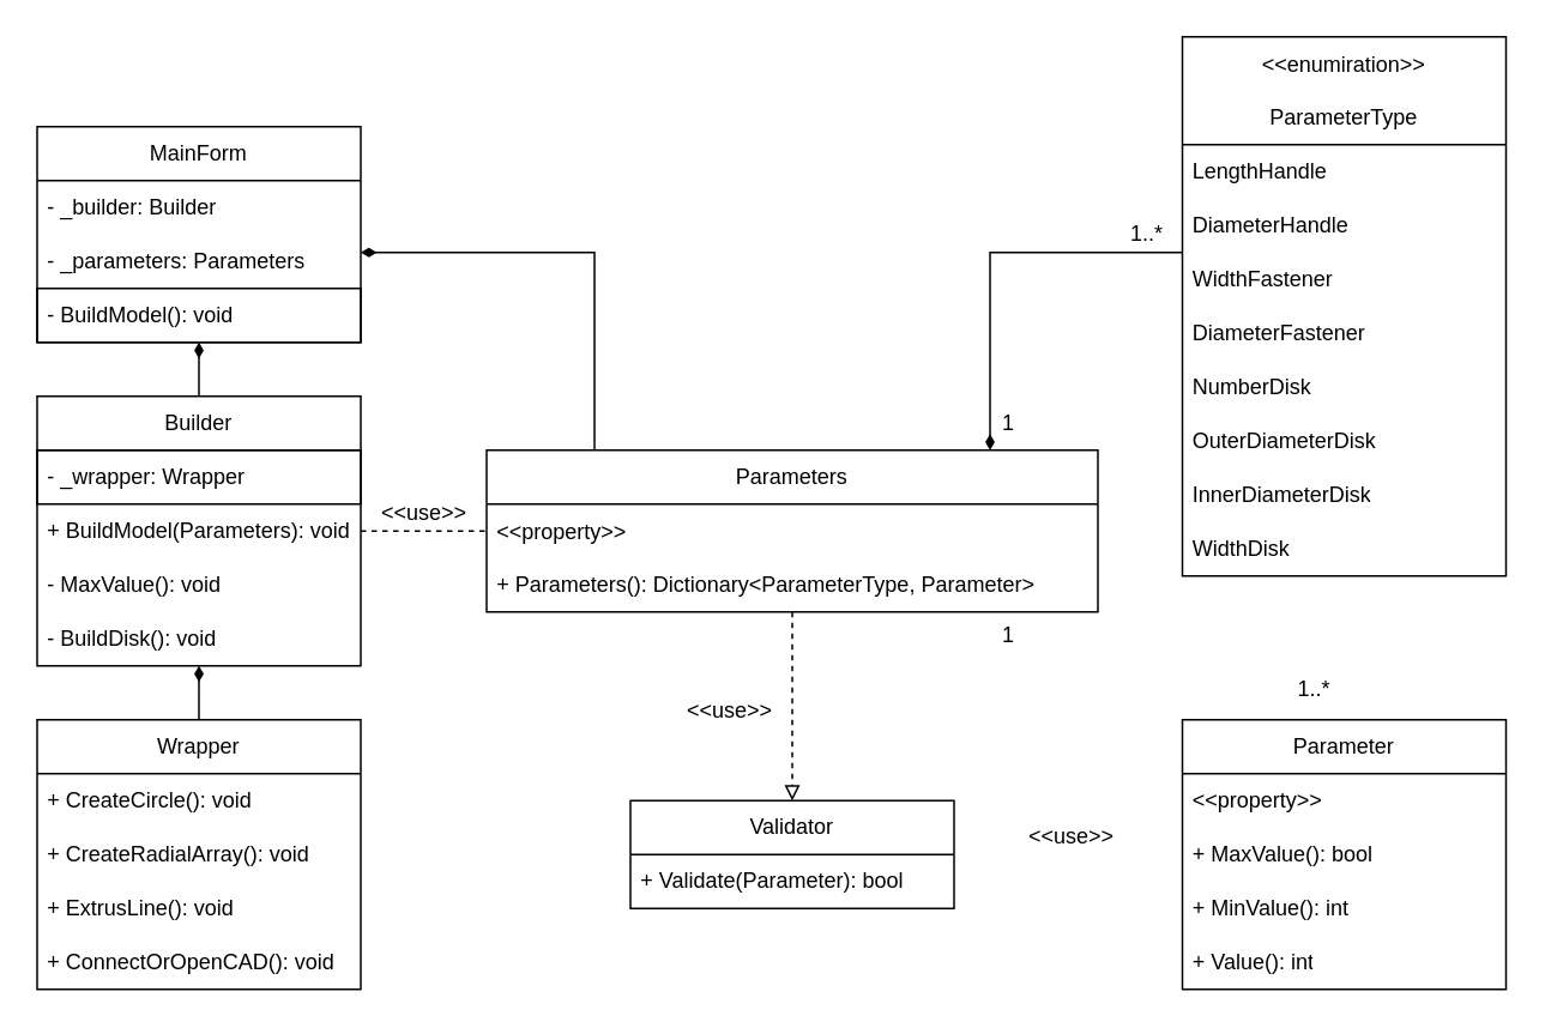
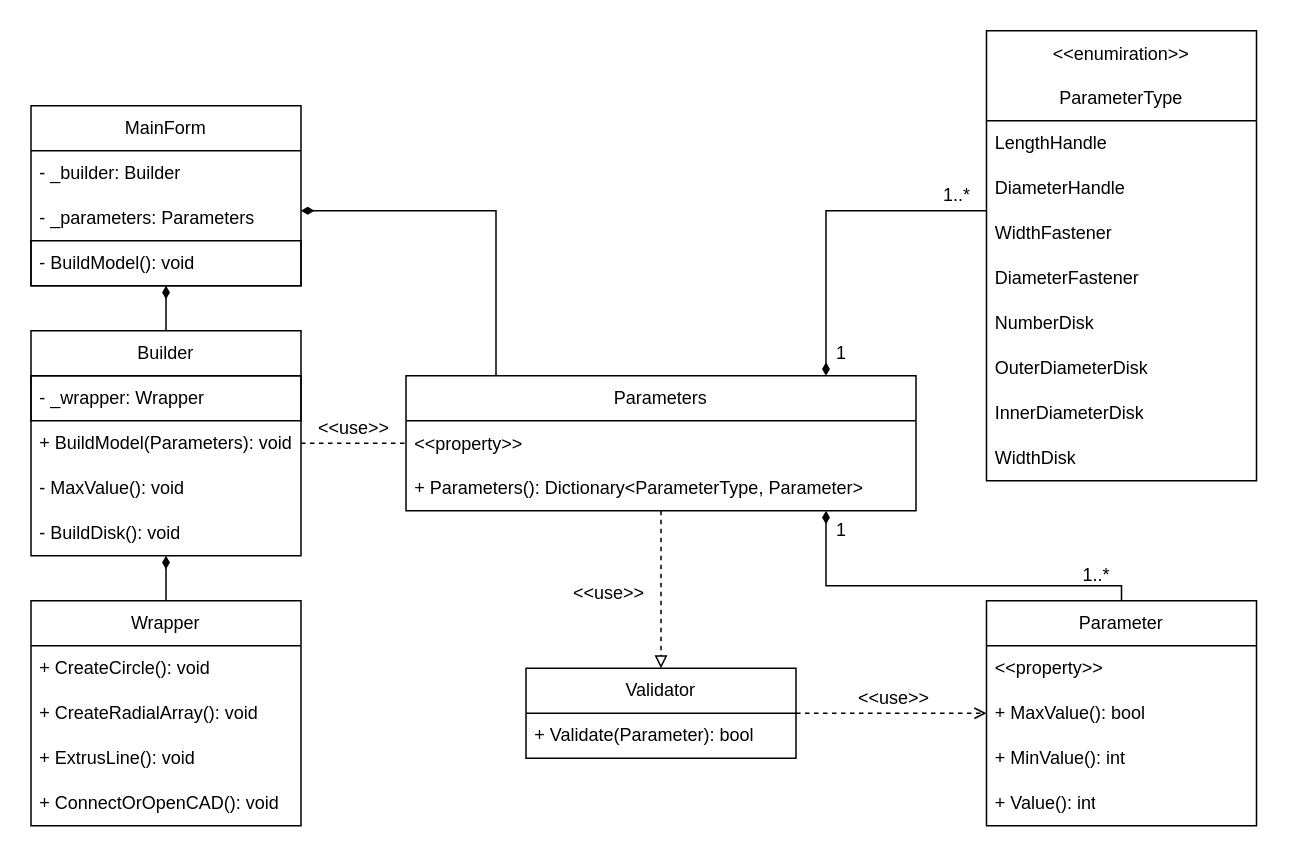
  <mxCell id="0" />
  <mxCell id="1" parent="0" />
  <mxCell id="2" value="MainForm" style="swimlane;fontStyle=0;childLayout=stackLayout;horizontal=1;startSize=30;horizontalStack=0;resizeParent=1;resizeParentMax=0;resizeLast=0;collapsible=1;marginBottom=0;whiteSpace=wrap;html=1;" parent="1" vertex="1"><mxGeometry x="20" y="70" width="180" height="120" as="geometry" /></mxCell>
  <mxCell id="3" value="- _builder: Builder" style="text;strokeColor=none;fillColor=none;align=left;verticalAlign=middle;spacingLeft=4;spacingRight=4;overflow=hidden;points=[[0,0.5],[1,0.5]];portConstraint=eastwest;rotatable=0;whiteSpace=wrap;html=1;" parent="2" vertex="1"><mxGeometry y="30" width="180" height="30" as="geometry" /></mxCell>
  <mxCell id="4" value="- _parameters: Parameters" style="text;strokeColor=none;fillColor=none;align=left;verticalAlign=middle;spacingLeft=4;spacingRight=4;overflow=hidden;points=[[0,0.5],[1,0.5]];portConstraint=eastwest;rotatable=0;whiteSpace=wrap;html=1;" parent="2" vertex="1"><mxGeometry y="60" width="180" height="30" as="geometry" /></mxCell>
  <mxCell id="5" value="- BuildModel(): void" style="text;strokeColor=default;fillColor=none;align=left;verticalAlign=middle;spacingLeft=4;spacingRight=4;overflow=hidden;points=[[0,0.5],[1,0.5]];portConstraint=eastwest;rotatable=0;whiteSpace=wrap;html=1;" parent="2" vertex="1"><mxGeometry y="90" width="180" height="30" as="geometry" /></mxCell>
  <mxCell id="6" style="edgeStyle=orthogonalEdgeStyle;rounded=0;orthogonalLoop=1;jettySize=auto;html=1;dashed=1;endArrow=none;endFill=0;" parent="1" source="8" target="21" edge="1"><mxGeometry relative="1" as="geometry" /></mxCell>
  <mxCell id="7" style="edgeStyle=orthogonalEdgeStyle;rounded=0;orthogonalLoop=1;jettySize=auto;html=1;endArrow=diamondThin;endFill=1;" parent="1" source="8" target="2" edge="1"><mxGeometry relative="1" as="geometry" /></mxCell>
  <mxCell id="8" value="Builder" style="swimlane;fontStyle=0;childLayout=stackLayout;horizontal=1;startSize=30;horizontalStack=0;resizeParent=1;resizeParentMax=0;resizeLast=0;collapsible=1;marginBottom=0;whiteSpace=wrap;html=1;" parent="1" vertex="1"><mxGeometry x="20" y="220" width="180" height="150" as="geometry" /></mxCell>
  <mxCell id="9" value="- _wrapper: Wrapper" style="text;strokeColor=default;fillColor=none;align=left;verticalAlign=middle;spacingLeft=4;spacingRight=4;overflow=hidden;points=[[0,0.5],[1,0.5]];portConstraint=eastwest;rotatable=0;whiteSpace=wrap;html=1;" parent="8" vertex="1"><mxGeometry y="30" width="180" height="30" as="geometry" /></mxCell>
  <mxCell id="10" value="+ BuildModel(Parameters): void" style="text;strokeColor=none;fillColor=none;align=left;verticalAlign=middle;spacingLeft=4;spacingRight=4;overflow=hidden;points=[[0,0.5],[1,0.5]];portConstraint=eastwest;rotatable=0;whiteSpace=wrap;html=1;" parent="8" vertex="1"><mxGeometry y="60" width="180" height="30" as="geometry" /></mxCell>
  <mxCell id="11" value="- MaxValue(): void" style="text;strokeColor=none;fillColor=none;align=left;verticalAlign=middle;spacingLeft=4;spacingRight=4;overflow=hidden;points=[[0,0.5],[1,0.5]];portConstraint=eastwest;rotatable=0;whiteSpace=wrap;html=1;" parent="8" vertex="1"><mxGeometry y="90" width="180" height="30" as="geometry" /></mxCell>
  <mxCell id="12" value="- BuildDisk(): void" style="text;strokeColor=none;fillColor=none;align=left;verticalAlign=middle;spacingLeft=4;spacingRight=4;overflow=hidden;points=[[0,0.5],[1,0.5]];portConstraint=eastwest;rotatable=0;whiteSpace=wrap;html=1;" parent="8" vertex="1"><mxGeometry y="120" width="180" height="30" as="geometry" /></mxCell>
  <mxCell id="13" style="edgeStyle=orthogonalEdgeStyle;rounded=0;orthogonalLoop=1;jettySize=auto;html=1;endArrow=diamondThin;endFill=1;" parent="1" source="14" target="8" edge="1"><mxGeometry relative="1" as="geometry" /></mxCell>
  <mxCell id="14" value="Wrapper" style="swimlane;fontStyle=0;childLayout=stackLayout;horizontal=1;startSize=30;horizontalStack=0;resizeParent=1;resizeParentMax=0;resizeLast=0;collapsible=1;marginBottom=0;whiteSpace=wrap;html=1;" parent="1" vertex="1"><mxGeometry x="20" y="400" width="180" height="150" as="geometry" /></mxCell>
  <mxCell id="15" value="+ CreateCircle(): void" style="text;strokeColor=none;fillColor=none;align=left;verticalAlign=middle;spacingLeft=4;spacingRight=4;overflow=hidden;points=[[0,0.5],[1,0.5]];portConstraint=eastwest;rotatable=0;whiteSpace=wrap;html=1;" parent="14" vertex="1"><mxGeometry y="30" width="180" height="30" as="geometry" /></mxCell>
  <mxCell id="16" value="+ CreateRadialArray(): void" style="text;strokeColor=none;fillColor=none;align=left;verticalAlign=middle;spacingLeft=4;spacingRight=4;overflow=hidden;points=[[0,0.5],[1,0.5]];portConstraint=eastwest;rotatable=0;whiteSpace=wrap;html=1;" parent="14" vertex="1"><mxGeometry y="60" width="180" height="30" as="geometry" /></mxCell>
  <mxCell id="17" value="+ ExtrusLine(): void" style="text;strokeColor=none;fillColor=none;align=left;verticalAlign=middle;spacingLeft=4;spacingRight=4;overflow=hidden;points=[[0,0.5],[1,0.5]];portConstraint=eastwest;rotatable=0;whiteSpace=wrap;html=1;" parent="14" vertex="1"><mxGeometry y="90" width="180" height="30" as="geometry" /></mxCell>
  <mxCell id="18" value="+ ConnectOrOpenCAD(): void" style="text;strokeColor=none;fillColor=none;align=left;verticalAlign=middle;spacingLeft=4;spacingRight=4;overflow=hidden;points=[[0,0.5],[1,0.5]];portConstraint=eastwest;rotatable=0;whiteSpace=wrap;html=1;" parent="14" vertex="1"><mxGeometry y="120" width="180" height="30" as="geometry" /></mxCell>
  <mxCell id="19" style="edgeStyle=orthogonalEdgeStyle;rounded=0;orthogonalLoop=1;jettySize=auto;html=1;endArrow=diamondThin;endFill=1;" parent="1" source="21" target="2" edge="1"><mxGeometry relative="1" as="geometry"><Array as="points"><mxPoint x="330" y="140" /></Array></mxGeometry></mxCell>
  <mxCell id="20" style="edgeStyle=orthogonalEdgeStyle;rounded=0;orthogonalLoop=1;jettySize=auto;html=1;dashed=1;endArrow=block;endFill=0;" parent="1" source="21" target="24" edge="1"><mxGeometry relative="1" as="geometry" /></mxCell>
  <mxCell id="21" value="Parameters" style="swimlane;fontStyle=0;childLayout=stackLayout;horizontal=1;startSize=30;horizontalStack=0;resizeParent=1;resizeParentMax=0;resizeLast=0;collapsible=1;marginBottom=0;whiteSpace=wrap;html=1;" parent="1" vertex="1"><mxGeometry x="270" y="250" width="340" height="90" as="geometry" /></mxCell>
  <mxCell id="22" value="&amp;lt;&amp;lt;property&amp;gt;&amp;gt;&lt;br&gt;&lt;br&gt;+ Parameters(): Dictionary&amp;lt;ParameterType, Parameter&amp;gt;" style="text;strokeColor=none;fillColor=none;align=left;verticalAlign=middle;spacingLeft=4;spacingRight=4;overflow=hidden;points=[[0,0.5],[1,0.5]];portConstraint=eastwest;rotatable=0;whiteSpace=wrap;html=1;" parent="21" vertex="1"><mxGeometry y="30" width="340" height="60" as="geometry" /></mxCell>
+ <mxCell id="23" style="edgeStyle=orthogonalEdgeStyle;rounded=0;orthogonalLoop=1;jettySize=auto;html=1;dashed=1;endArrow=open;endFill=0;" parent="1" source="24" target="27" edge="1"><mxGeometry relative="1" as="geometry" /></mxCell>
  <mxCell id="24" value="Validator" style="swimlane;fontStyle=0;childLayout=stackLayout;horizontal=1;startSize=30;horizontalStack=0;resizeParent=1;resizeParentMax=0;resizeLast=0;collapsible=1;marginBottom=0;whiteSpace=wrap;html=1;" parent="1" vertex="1"><mxGeometry x="350" y="445" width="180" height="60" as="geometry" /></mxCell>
  <mxCell id="25" value="+ Validate(Parameter): bool" style="text;strokeColor=none;fillColor=none;align=left;verticalAlign=middle;spacingLeft=4;spacingRight=4;overflow=hidden;points=[[0,0.5],[1,0.5]];portConstraint=eastwest;rotatable=0;whiteSpace=wrap;html=1;" parent="24" vertex="1"><mxGeometry y="30" width="180" height="30" as="geometry" /></mxCell>
+ <mxCell id="26" style="edgeStyle=orthogonalEdgeStyle;rounded=0;orthogonalLoop=1;jettySize=auto;html=1;endArrow=diamondThin;endFill=1;" parent="1" source="27" target="21" edge="1"><mxGeometry relative="1" as="geometry"><Array as="points"><mxPoint x="747" y="390" /><mxPoint x="550" y="390" /></Array></mxGeometry></mxCell>
  <mxCell id="27" value="Parameter" style="swimlane;fontStyle=0;childLayout=stackLayout;horizontal=1;startSize=30;horizontalStack=0;resizeParent=1;resizeParentMax=0;resizeLast=0;collapsible=1;marginBottom=0;whiteSpace=wrap;html=1;" parent="1" vertex="1"><mxGeometry x="657" y="400" width="180" height="150" as="geometry" /></mxCell>
  <mxCell id="28" value="&amp;lt;&amp;lt;property&amp;gt;&amp;gt;" style="text;strokeColor=none;fillColor=none;align=left;verticalAlign=middle;spacingLeft=4;spacingRight=4;overflow=hidden;points=[[0,0.5],[1,0.5]];portConstraint=eastwest;rotatable=0;whiteSpace=wrap;html=1;" parent="27" vertex="1"><mxGeometry y="30" width="180" height="30" as="geometry" /></mxCell>
  <mxCell id="29" value="+ MaxValue(): bool" style="text;strokeColor=none;fillColor=none;align=left;verticalAlign=middle;spacingLeft=4;spacingRight=4;overflow=hidden;points=[[0,0.5],[1,0.5]];portConstraint=eastwest;rotatable=0;whiteSpace=wrap;html=1;" parent="27" vertex="1"><mxGeometry y="60" width="180" height="30" as="geometry" /></mxCell>
  <mxCell id="30" value="+ MinValue(): int" style="text;strokeColor=none;fillColor=none;align=left;verticalAlign=middle;spacingLeft=4;spacingRight=4;overflow=hidden;points=[[0,0.5],[1,0.5]];portConstraint=eastwest;rotatable=0;whiteSpace=wrap;html=1;" parent="27" vertex="1"><mxGeometry y="90" width="180" height="30" as="geometry" /></mxCell>
  <mxCell id="31" value="+ Value(): int" style="text;strokeColor=none;fillColor=none;align=left;verticalAlign=middle;spacingLeft=4;spacingRight=4;overflow=hidden;points=[[0,0.5],[1,0.5]];portConstraint=eastwest;rotatable=0;whiteSpace=wrap;html=1;" parent="27" vertex="1"><mxGeometry y="120" width="180" height="30" as="geometry" /></mxCell>
  <mxCell id="32" value="&amp;lt;&amp;lt;enumiration&amp;gt;&amp;gt; &lt;br&gt;&lt;br&gt;ParameterType" style="swimlane;fontStyle=0;childLayout=stackLayout;horizontal=1;startSize=60;horizontalStack=0;resizeParent=1;resizeParentMax=0;resizeLast=0;collapsible=1;marginBottom=0;whiteSpace=wrap;html=1;" parent="1" vertex="1"><mxGeometry x="657" y="20" width="180" height="300" as="geometry" /></mxCell>
  <mxCell id="33" value="LengthHandle" style="text;strokeColor=none;fillColor=none;align=left;verticalAlign=middle;spacingLeft=4;spacingRight=4;overflow=hidden;points=[[0,0.5],[1,0.5]];portConstraint=eastwest;rotatable=0;whiteSpace=wrap;html=1;" parent="32" vertex="1"><mxGeometry y="60" width="180" height="30" as="geometry" /></mxCell>
  <mxCell id="34" value="DiameterHandle" style="text;strokeColor=none;fillColor=none;align=left;verticalAlign=middle;spacingLeft=4;spacingRight=4;overflow=hidden;points=[[0,0.5],[1,0.5]];portConstraint=eastwest;rotatable=0;whiteSpace=wrap;html=1;" parent="32" vertex="1"><mxGeometry y="90" width="180" height="30" as="geometry" /></mxCell>
  <mxCell id="35" value="WidthFastener" style="text;strokeColor=none;fillColor=none;align=left;verticalAlign=middle;spacingLeft=4;spacingRight=4;overflow=hidden;points=[[0,0.5],[1,0.5]];portConstraint=eastwest;rotatable=0;whiteSpace=wrap;html=1;" parent="32" vertex="1"><mxGeometry y="120" width="180" height="30" as="geometry" /></mxCell>
  <mxCell id="36" value="DiameterFastener" style="text;strokeColor=none;fillColor=none;align=left;verticalAlign=middle;spacingLeft=4;spacingRight=4;overflow=hidden;points=[[0,0.5],[1,0.5]];portConstraint=eastwest;rotatable=0;whiteSpace=wrap;html=1;" parent="32" vertex="1"><mxGeometry y="150" width="180" height="30" as="geometry" /></mxCell>
  <mxCell id="37" value="NumberDisk" style="text;strokeColor=none;fillColor=none;align=left;verticalAlign=middle;spacingLeft=4;spacingRight=4;overflow=hidden;points=[[0,0.5],[1,0.5]];portConstraint=eastwest;rotatable=0;whiteSpace=wrap;html=1;" parent="32" vertex="1"><mxGeometry y="180" width="180" height="30" as="geometry" /></mxCell>
  <mxCell id="38" value="OuterDiameterDisk" style="text;strokeColor=none;fillColor=none;align=left;verticalAlign=middle;spacingLeft=4;spacingRight=4;overflow=hidden;points=[[0,0.5],[1,0.5]];portConstraint=eastwest;rotatable=0;whiteSpace=wrap;html=1;" parent="32" vertex="1"><mxGeometry y="210" width="180" height="30" as="geometry" /></mxCell>
  <mxCell id="39" value="InnerDiameterDisk" style="text;strokeColor=none;fillColor=none;align=left;verticalAlign=middle;spacingLeft=4;spacingRight=4;overflow=hidden;points=[[0,0.5],[1,0.5]];portConstraint=eastwest;rotatable=0;whiteSpace=wrap;html=1;" vertex="1" parent="32"><mxGeometry y="240" width="180" height="30" as="geometry" /></mxCell>
  <mxCell id="40" value="WidthDisk" style="text;strokeColor=none;fillColor=none;align=left;verticalAlign=middle;spacingLeft=4;spacingRight=4;overflow=hidden;points=[[0,0.5],[1,0.5]];portConstraint=eastwest;rotatable=0;whiteSpace=wrap;html=1;" vertex="1" parent="32"><mxGeometry y="270" width="180" height="30" as="geometry" /></mxCell>
  <mxCell id="41" value="&amp;lt;&amp;lt;use&amp;gt;&amp;gt;" style="text;html=1;align=center;verticalAlign=middle;resizable=0;points=[];autosize=1;strokeColor=none;fillColor=none;" parent="1" vertex="1"><mxGeometry x="200" y="270" width="70" height="30" as="geometry" /></mxCell>
  <mxCell id="42" value="&amp;lt;&amp;lt;use&amp;gt;&amp;gt;" style="text;html=1;align=center;verticalAlign=middle;resizable=0;points=[];autosize=1;strokeColor=none;fillColor=none;" parent="1" vertex="1"><mxGeometry x="370" y="380" width="70" height="30" as="geometry" /></mxCell>
  <mxCell id="43" value="1" style="text;html=1;align=center;verticalAlign=middle;resizable=0;points=[];autosize=1;strokeColor=none;fillColor=none;" parent="1" vertex="1"><mxGeometry x="545" y="338" width="30" height="30" as="geometry" /></mxCell>
  <mxCell id="44" value="1..*" style="text;html=1;align=center;verticalAlign=middle;resizable=0;points=[];autosize=1;strokeColor=none;fillColor=none;" parent="1" vertex="1"><mxGeometry x="710" y="368" width="40" height="30" as="geometry" /></mxCell>
  <mxCell id="45" value="&amp;lt;&amp;lt;use&amp;gt;&amp;gt;" style="text;html=1;align=center;verticalAlign=middle;resizable=0;points=[];autosize=1;strokeColor=none;fillColor=none;" parent="1" vertex="1"><mxGeometry x="560" y="450" width="70" height="30" as="geometry" /></mxCell>
  <mxCell id="46" style="edgeStyle=orthogonalEdgeStyle;rounded=0;orthogonalLoop=1;jettySize=auto;html=1;endArrow=diamondThin;endFill=1;" parent="1" source="35" target="21" edge="1"><mxGeometry relative="1" as="geometry"><Array as="points"><mxPoint x="550" y="140" /></Array></mxGeometry></mxCell>
  <mxCell id="47" value="1" style="text;html=1;align=center;verticalAlign=middle;resizable=0;points=[];autosize=1;strokeColor=none;fillColor=none;" parent="1" vertex="1"><mxGeometry x="545" y="220" width="30" height="30" as="geometry" /></mxCell>
  <mxCell id="48" value="1..*" style="text;html=1;align=center;verticalAlign=middle;resizable=0;points=[];autosize=1;strokeColor=none;fillColor=none;" parent="1" vertex="1"><mxGeometry x="617" y="115" width="40" height="30" as="geometry" /></mxCell>
